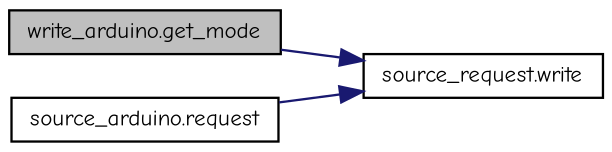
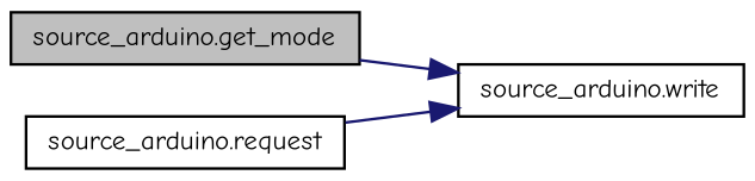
  digraph {
    fontname="Comic Neue"
    rankdir=LR
    node [color=black fillcolor=white fontname="Comic Neue" fontsize=10 shape=record style=filled]
    edge [color=midnightblue fontname="Comic Neue" fontsize=10 labelfontname=Helvetica labelfontsize=10 style=solid]
-   n1 [fillcolor=grey75 fontcolor=black height=0.2 label="write_arduino.get_mode" width=0.4]
-   n2 [height=0.2 label="source_request.write" width=0.4]
+   n1 [fillcolor=grey75 fontcolor=black height=0.2 label="source_arduino.get_mode" width=0.4]
+   n2 [height=0.2 label="source_arduino.write" width=0.4]
    n3 [height=0.2 label="source_arduino.request" width=0.4]
    n1 -> n2
    n3 -> n2
  }
